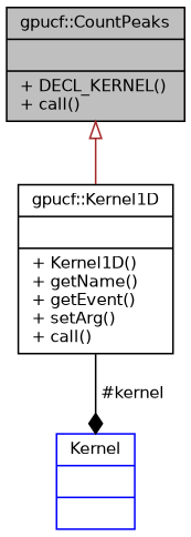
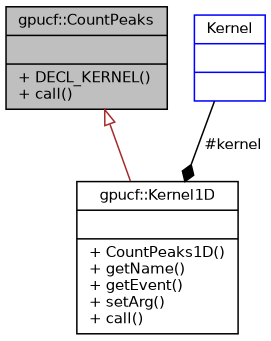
  digraph {
    node [color=black fontname=Helvetica fontsize=10 shape=record]
    edge [fontname=Helvetica fontsize=10 labelfontname=Helvetica labelfontsize=10 style=solid]
    n1 [fillcolor=grey75 fontcolor=black height=0.2 label="{gpucf::CountPeaks\n||+ DECL_KERNEL()\l+ call()\l}" style=filled width=0.4]
-   n2 [height=0.2 label="{gpucf::Kernel1D\n||+ Kernel1D()\l+ getName()\l+ getEvent()\l+ setArg()\l+ call()\l}" width=0.4]
+   n2 [height=0.2 label="{gpucf::Kernel1D\n||+ CountPeaks1D()\l+ getName()\l+ getEvent()\l+ setArg()\l+ call()\l}" width=0.4]
    n3 [color=blue height=0.2 label="{Kernel\n||}" width=0.4]
    n1 -> n2 [arrowtail=onormal color=brown dir=back]
-   n2 -> n3 [arrowhead=diamond color=black label=" #kernel"]
+   n3 -> n2 [arrowhead=diamond color=black label=" #kernel"]
  }
